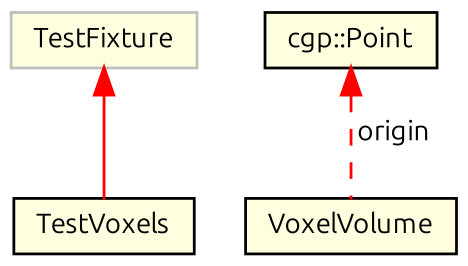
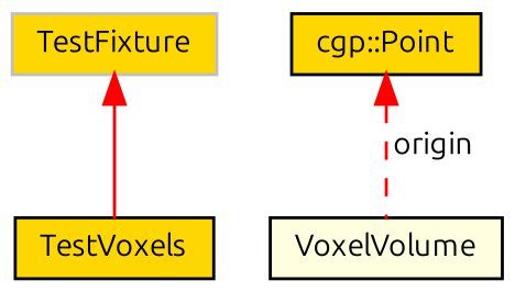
  digraph {
    fontname=Ubuntu
    node [color=black fillcolor=gold fontname=Ubuntu fontsize=10 shape=record style=filled]
    edge [color=red dir=back fontname=Ubuntu fontsize=10 labelfontname=Helvetica labelfontsize=10]
-   n1 [fillcolor=lightyellow fontcolor=black height=0.2 label=TestVoxels width=0.4]
-   n2 [color=grey75 fillcolor=lightyellow height=0.2 label=TestFixture width=0.4]
+   n1 [fontcolor=black height=0.2 label=TestVoxels width=0.4]
+   n2 [color=grey75 height=0.2 label=TestFixture width=0.4]
    n3 [fillcolor=lightyellow height=0.2 label=VoxelVolume width=0.4]
-   n4 [fillcolor=lightyellow height=0.2 label="cgp::Point" width=0.4]
+   n4 [height=0.2 label="cgp::Point" width=0.4]
    n2 -> n1 [style=solid]
    n4 -> n3 [label=" origin" style=dashed]
  }
